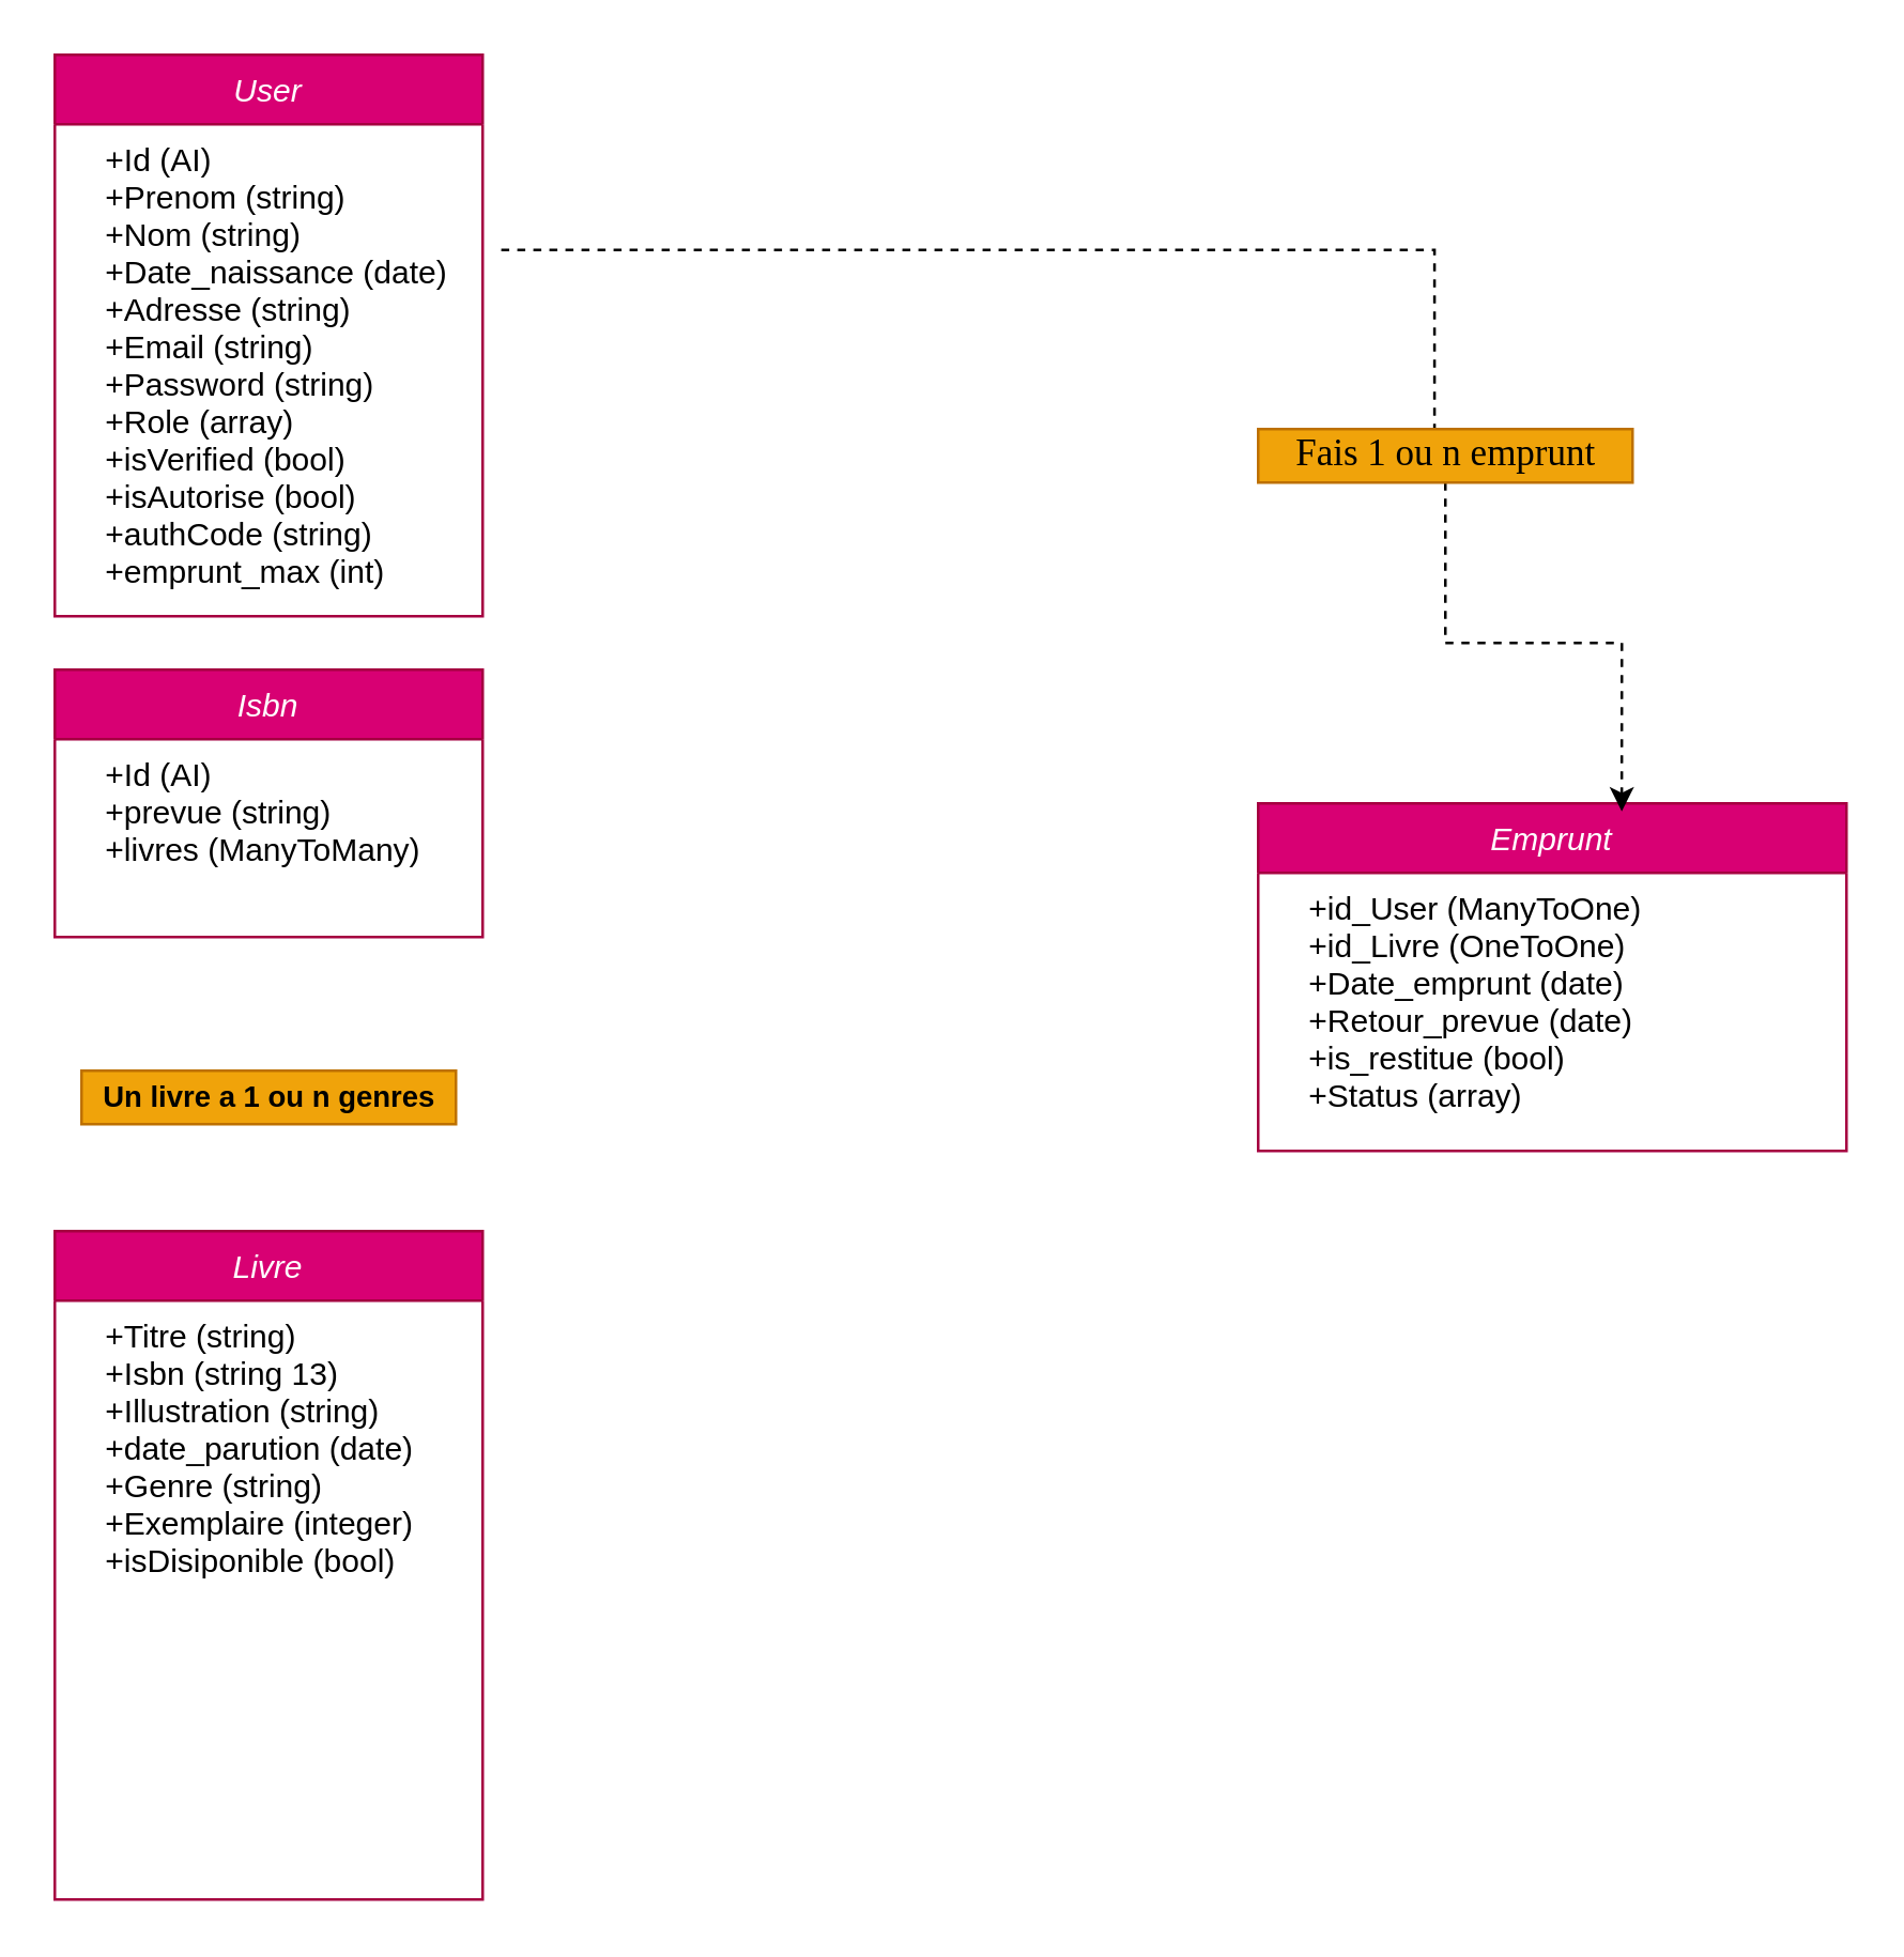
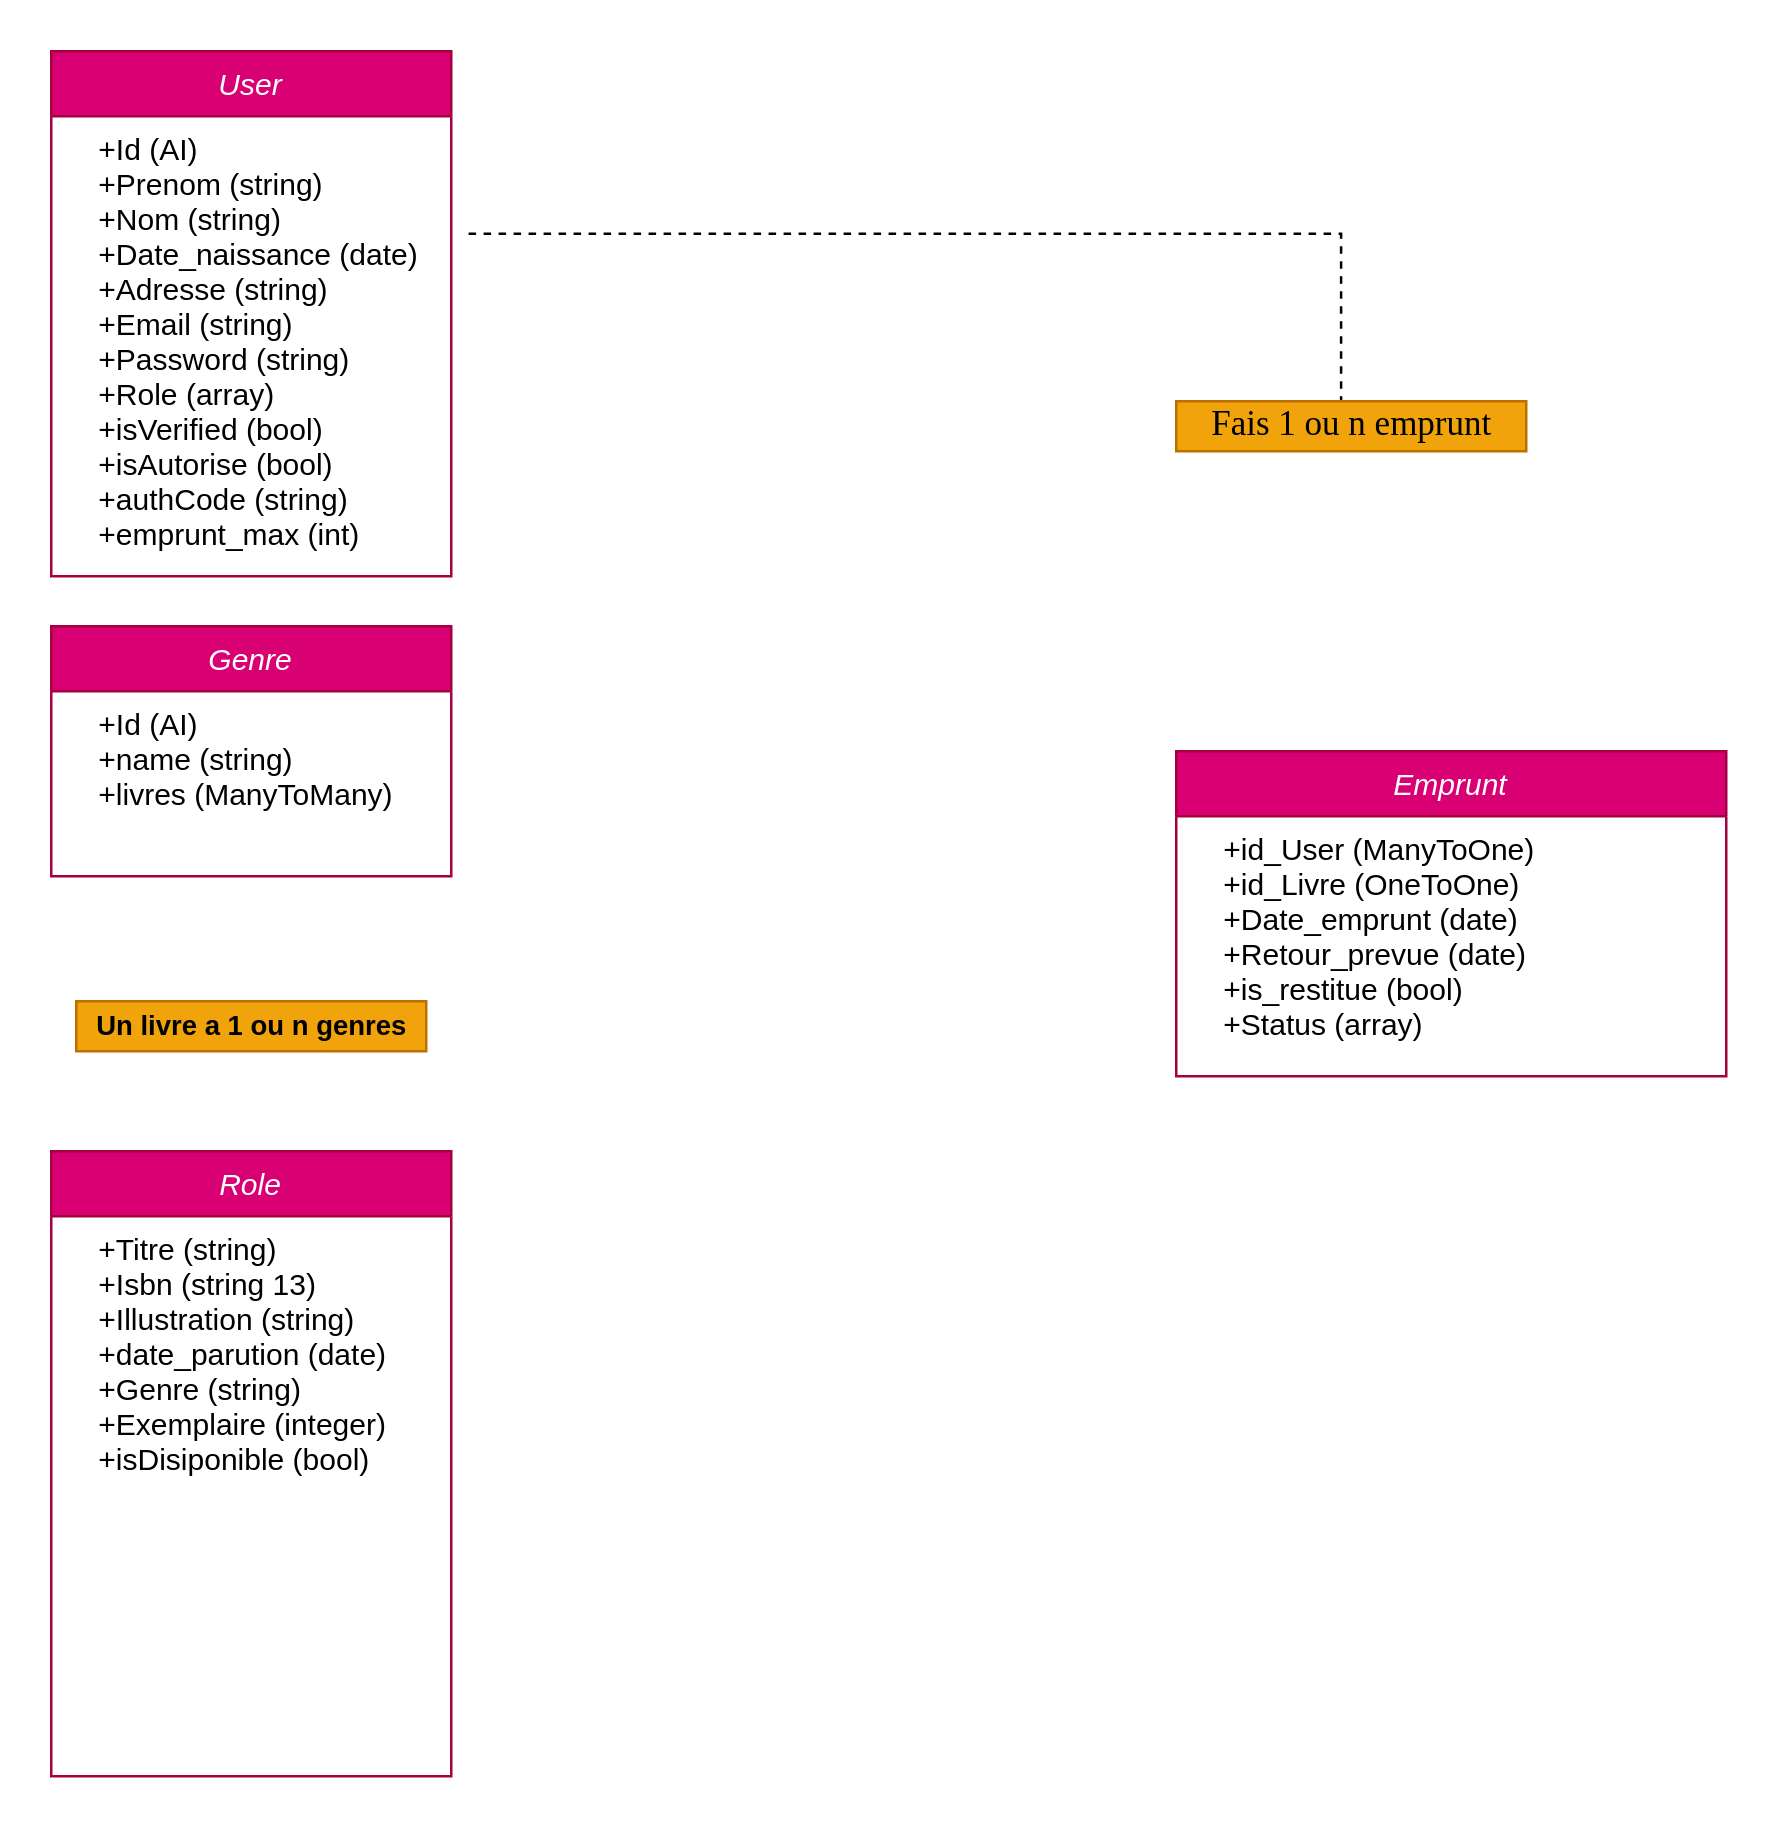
  <mxCell id="0" />
  <mxCell id="1" parent="0" />
  <mxCell id="2" value="User" style="swimlane;fontStyle=2;align=center;verticalAlign=top;childLayout=stackLayout;horizontal=1;startSize=26;horizontalStack=0;resizeParent=1;resizeLast=0;collapsible=1;marginBottom=0;rounded=0;shadow=0;strokeWidth=1;fillColor=#d80073;strokeColor=#A50040;fontColor=#ffffff;" parent="1" vertex="1"><mxGeometry x="20" y="20" width="160" height="210" as="geometry"><mxRectangle x="230" y="140" width="160" height="26" as="alternateBounds" /></mxGeometry></mxCell>
  <mxCell id="3" value="    +Id (AI)&#10;    +Prenom (string)&#10;    +Nom (string)&#10;    +Date_naissance (date)&#10;    +Adresse (string)&#10;    +Email (string)&#10;    +Password (string)&#10;    +Role (array)&#10;    +isVerified (bool)&#10;    +isAutorise (bool)&#10;    +authCode (string)&#10;    +emprunt_max (int)" style="text;align=left;verticalAlign=top;spacingLeft=4;spacingRight=4;overflow=hidden;rotatable=0;points=[[0,0.5],[1,0.5]];portConstraint=eastwest;" parent="2" vertex="1"><mxGeometry y="26" width="160" height="184" as="geometry" /></mxCell>
- <mxCell id="4" value="Livre" style="swimlane;fontStyle=2;align=center;verticalAlign=top;childLayout=stackLayout;horizontal=1;startSize=26;horizontalStack=0;resizeParent=1;resizeLast=0;collapsible=1;marginBottom=0;rounded=0;shadow=0;strokeWidth=1;fillColor=#d80073;strokeColor=#A50040;fontColor=#ffffff;" parent="1" vertex="1"><mxGeometry x="20" y="460" width="160" height="250" as="geometry"><mxRectangle x="230" y="140" width="160" height="26" as="alternateBounds" /></mxGeometry></mxCell>
+ <mxCell id="4" value="Role" style="swimlane;fontStyle=2;align=center;verticalAlign=top;childLayout=stackLayout;horizontal=1;startSize=26;horizontalStack=0;resizeParent=1;resizeLast=0;collapsible=1;marginBottom=0;rounded=0;shadow=0;strokeWidth=1;fillColor=#d80073;strokeColor=#A50040;fontColor=#ffffff;" parent="1" vertex="1"><mxGeometry x="20" y="460" width="160" height="250" as="geometry"><mxRectangle x="230" y="140" width="160" height="26" as="alternateBounds" /></mxGeometry></mxCell>
  <mxCell id="5" value="    +Titre (string)&#10;    +Isbn (string 13)&#10;    +Illustration (string)&#10;    +date_parution (date)&#10;    +Genre (string)&#10;    +Exemplaire (integer)&#10;    +isDisiponible (bool)" style="text;align=left;verticalAlign=top;spacingLeft=4;spacingRight=4;overflow=hidden;rotatable=0;points=[[0,0.5],[1,0.5]];portConstraint=eastwest;" parent="4" vertex="1"><mxGeometry y="26" width="160" height="220" as="geometry" /></mxCell>
  <mxCell id="6" value="Emprunt" style="swimlane;fontStyle=2;align=center;verticalAlign=top;childLayout=stackLayout;horizontal=1;startSize=26;horizontalStack=0;resizeParent=1;resizeLast=0;collapsible=1;marginBottom=0;rounded=0;shadow=0;strokeWidth=1;fillColor=#d80073;strokeColor=#A50040;fontColor=#ffffff;" parent="1" vertex="1"><mxGeometry x="470" y="300" width="220" height="130" as="geometry"><mxRectangle x="230" y="140" width="160" height="26" as="alternateBounds" /></mxGeometry></mxCell>
  <mxCell id="7" value="    +id_User (ManyToOne)&#10;    +id_Livre (OneToOne)&#10;    +Date_emprunt (date)&#10;    +Retour_prevue (date)&#10;    +is_restitue (bool)&#10;    +Status (array)&#10;" style="text;align=left;verticalAlign=top;spacingLeft=4;spacingRight=4;overflow=hidden;rotatable=0;points=[[0,0.5],[1,0.5]];portConstraint=eastwest;" parent="6" vertex="1"><mxGeometry y="26" width="220" height="104" as="geometry" /></mxCell>
  <mxCell id="8" value="" style="endArrow=none;shadow=0;strokeWidth=1;rounded=0;endFill=0;edgeStyle=elbowEdgeStyle;elbow=vertical;dashed=1;exitX=0.471;exitY=0.05;exitDx=0;exitDy=0;startArrow=none;exitPerimeter=0;entryX=1.025;entryY=0.255;entryDx=0;entryDy=0;entryPerimeter=0;" parent="1" source="10" target="3" edge="1"><mxGeometry x="0.5" y="41" relative="1" as="geometry"><mxPoint x="490" y="398" as="sourcePoint" /><mxPoint x="210" y="93" as="targetPoint" /><mxPoint x="-40" y="32" as="offset" /><Array as="points"><mxPoint x="290" y="93" /><mxPoint x="330" y="90" /></Array></mxGeometry></mxCell>
- <mxCell id="9" style="edgeStyle=orthogonalEdgeStyle;rounded=0;orthogonalLoop=1;jettySize=auto;html=1;entryX=0.618;entryY=0.023;entryDx=0;entryDy=0;entryPerimeter=0;dashed=1;" parent="1" source="10" target="6" edge="1"><mxGeometry relative="1" as="geometry" /></mxCell>
  <mxCell id="10" value="Fais 1 ou n emprunt" style="text;html=1;align=center;verticalAlign=middle;resizable=0;points=[];autosize=1;strokeColor=#BD7000;fillColor=#F0A30A;fontSize=14;fontFamily=Verdana;fontColor=#000000;" parent="1" vertex="1"><mxGeometry x="470" y="160" width="140" height="20" as="geometry" /></mxCell>
- <mxCell id="11" value="Isbn" style="swimlane;fontStyle=2;align=center;verticalAlign=top;childLayout=stackLayout;horizontal=1;startSize=26;horizontalStack=0;resizeParent=1;resizeLast=0;collapsible=1;marginBottom=0;rounded=0;shadow=0;strokeWidth=1;fillColor=#d80073;strokeColor=#A50040;fontColor=#ffffff;" parent="1" vertex="1"><mxGeometry x="20" y="250" width="160" height="100" as="geometry"><mxRectangle x="230" y="140" width="160" height="26" as="alternateBounds" /></mxGeometry></mxCell>
- <mxCell id="12" value="    +Id (AI)&#10;    +prevue (string)&#10;    +livres (ManyToMany)" style="text;align=left;verticalAlign=top;spacingLeft=4;spacingRight=4;overflow=hidden;rotatable=0;points=[[0,0.5],[1,0.5]];portConstraint=eastwest;" parent="11" vertex="1"><mxGeometry y="26" width="160" height="74" as="geometry" /></mxCell>
+ <mxCell id="11" value="Genre" style="swimlane;fontStyle=2;align=center;verticalAlign=top;childLayout=stackLayout;horizontal=1;startSize=26;horizontalStack=0;resizeParent=1;resizeLast=0;collapsible=1;marginBottom=0;rounded=0;shadow=0;strokeWidth=1;fillColor=#d80073;strokeColor=#A50040;fontColor=#ffffff;" parent="1" vertex="1"><mxGeometry x="20" y="250" width="160" height="100" as="geometry"><mxRectangle x="230" y="140" width="160" height="26" as="alternateBounds" /></mxGeometry></mxCell>
+ <mxCell id="12" value="    +Id (AI)&#10;    +name (string)&#10;    +livres (ManyToMany)" style="text;align=left;verticalAlign=top;spacingLeft=4;spacingRight=4;overflow=hidden;rotatable=0;points=[[0,0.5],[1,0.5]];portConstraint=eastwest;" parent="11" vertex="1"><mxGeometry y="26" width="160" height="74" as="geometry" /></mxCell>
  <mxCell id="13" value="&lt;span style=&quot;font-family: &amp;#34;helvetica&amp;#34; ; font-size: 11px ; background-color: rgb(240 , 163 , 10)&quot;&gt;&lt;b&gt;Un livre a 1 ou n genres&lt;/b&gt;&lt;/span&gt;" style="text;html=1;align=center;verticalAlign=middle;resizable=0;points=[];autosize=1;strokeColor=#BD7000;fillColor=#F0A30A;fontSize=14;fontFamily=Verdana;fontColor=#000000;" parent="1" vertex="1"><mxGeometry x="30" y="400" width="140" height="20" as="geometry" /></mxCell>
